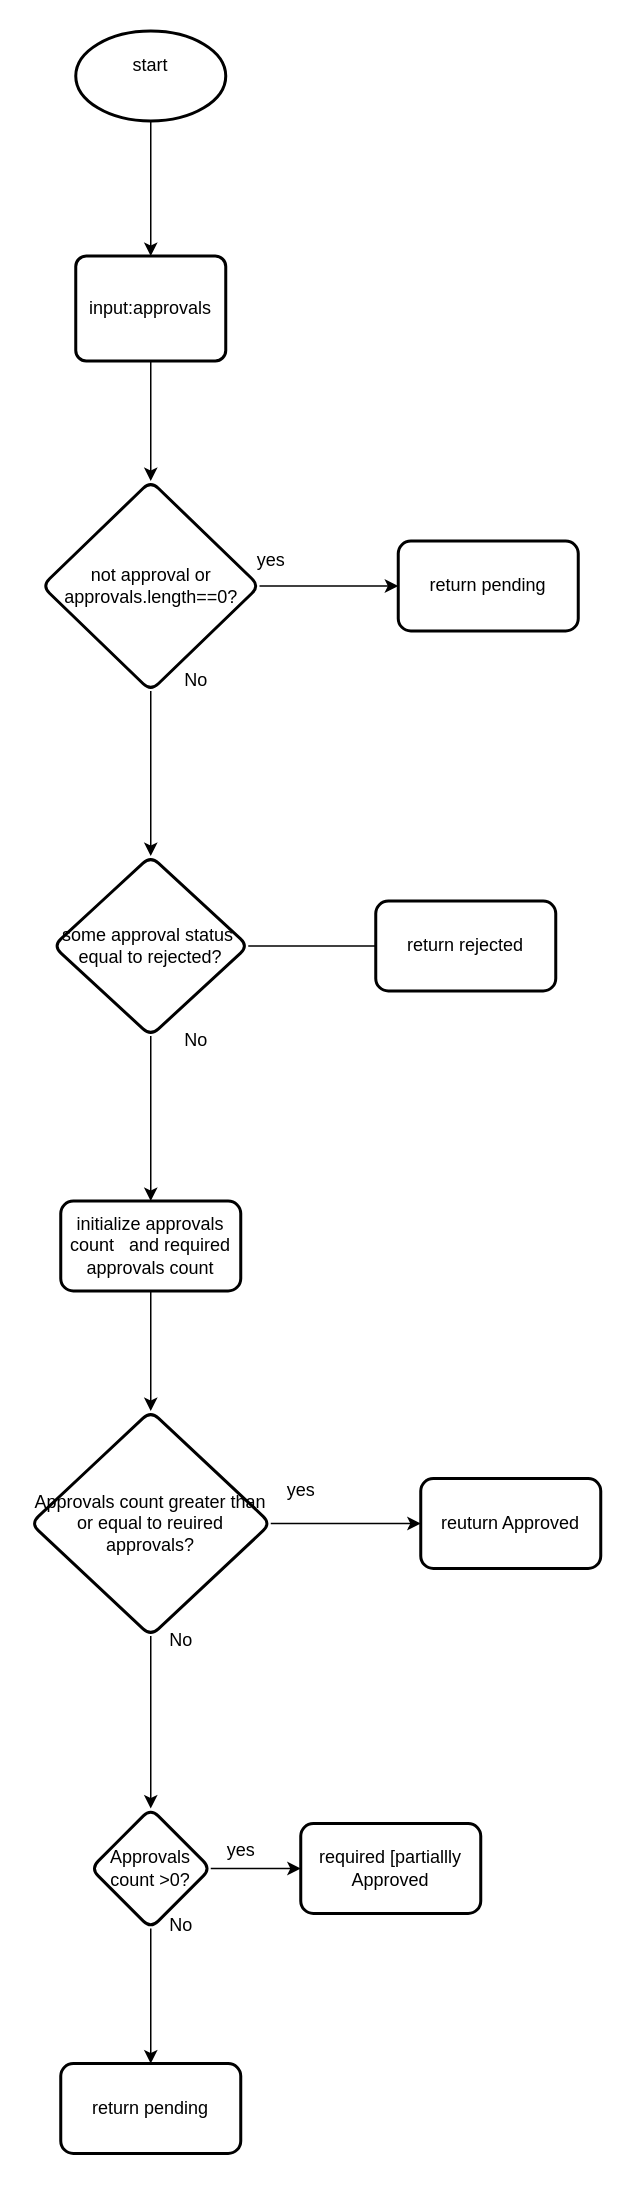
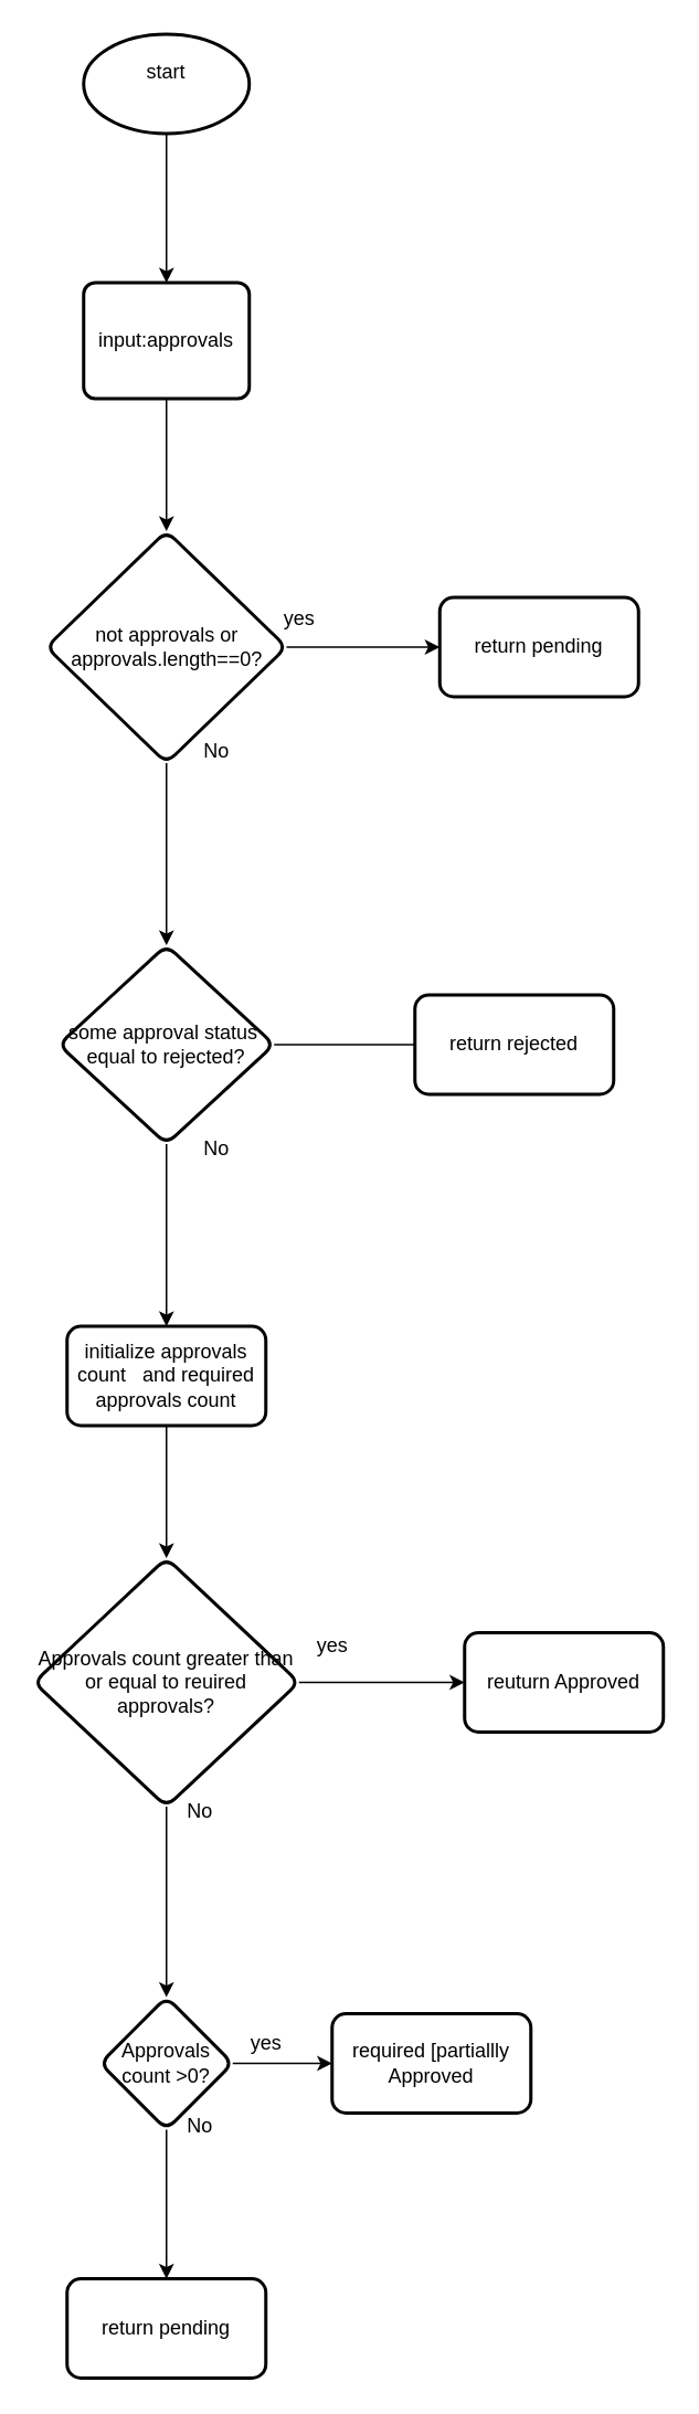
  <mxCell id="0" />
  <mxCell id="1" parent="0" />
  <mxCell id="2" value="" style="edgeStyle=none;html=1;" edge="1" parent="1" source="3" target="8"><mxGeometry relative="1" as="geometry" /></mxCell>
  <mxCell id="3" value="input:approvals" style="rounded=1;whiteSpace=wrap;html=1;absoluteArcSize=1;arcSize=14;strokeWidth=2;" vertex="1" parent="1"><mxGeometry x="50" y="170" width="100" height="70" as="geometry" /></mxCell>
  <mxCell id="4" value="" style="edgeStyle=none;html=1;" edge="1" parent="1" source="5" target="3"><mxGeometry relative="1" as="geometry" /></mxCell>
  <mxCell id="5" value="start&lt;div&gt;&lt;br&gt;&lt;/div&gt;" style="strokeWidth=2;html=1;shape=mxgraph.flowchart.start_1;whiteSpace=wrap;" vertex="1" parent="1"><mxGeometry x="50" y="20" width="100" height="60" as="geometry" /></mxCell>
  <mxCell id="6" value="" style="edgeStyle=none;html=1;" edge="1" parent="1" source="8" target="9"><mxGeometry relative="1" as="geometry" /></mxCell>
  <mxCell id="7" value="" style="edgeStyle=none;html=1;" edge="1" parent="1" source="8" target="13"><mxGeometry relative="1" as="geometry" /></mxCell>
- <mxCell id="8" value="not approval or approvals.length==0?" style="rhombus;whiteSpace=wrap;html=1;rounded=1;arcSize=14;strokeWidth=2;" vertex="1" parent="1"><mxGeometry x="27.5" y="320" width="145" height="140" as="geometry" /></mxCell>
+ <mxCell id="8" value="not approvals or approvals.length==0?" style="rhombus;whiteSpace=wrap;html=1;rounded=1;arcSize=14;strokeWidth=2;" vertex="1" parent="1"><mxGeometry x="27.5" y="320" width="145" height="140" as="geometry" /></mxCell>
  <mxCell id="9" value="return pending" style="whiteSpace=wrap;html=1;rounded=1;arcSize=14;strokeWidth=2;" vertex="1" parent="1"><mxGeometry x="265" y="360" width="120" height="60" as="geometry" /></mxCell>
  <mxCell id="10" value="yes" style="text;html=1;align=center;verticalAlign=middle;resizable=0;points=[];autosize=1;strokeColor=none;fillColor=none;" vertex="1" parent="1"><mxGeometry x="160" y="358" width="40" height="30" as="geometry" /></mxCell>
  <mxCell id="11" value="" style="edgeStyle=none;html=1;endArrow=none;" edge="1" parent="1" source="13" target="15"><mxGeometry relative="1" as="geometry" /></mxCell>
  <mxCell id="12" value="" style="edgeStyle=none;html=1;" edge="1" parent="1" source="13" target="17"><mxGeometry relative="1" as="geometry" /></mxCell>
  <mxCell id="13" value="some approval status&amp;nbsp; equal to rejected?" style="rhombus;whiteSpace=wrap;html=1;rounded=1;arcSize=14;strokeWidth=2;" vertex="1" parent="1"><mxGeometry x="35" y="570" width="130" height="120" as="geometry" /></mxCell>
  <mxCell id="14" value="No&lt;div&gt;&lt;br&gt;&lt;/div&gt;" style="text;html=1;align=center;verticalAlign=middle;resizable=0;points=[];autosize=1;strokeColor=none;fillColor=none;" vertex="1" parent="1"><mxGeometry x="110" y="440" width="40" height="40" as="geometry" /></mxCell>
  <mxCell id="15" value="return rejected" style="whiteSpace=wrap;html=1;rounded=1;arcSize=14;strokeWidth=2;" vertex="1" parent="1"><mxGeometry x="250" y="600" width="120" height="60" as="geometry" /></mxCell>
  <mxCell id="16" value="" style="edgeStyle=none;html=1;" edge="1" parent="1" source="17" target="21"><mxGeometry relative="1" as="geometry" /></mxCell>
  <mxCell id="17" value="initialize approvals count&amp;nbsp; &amp;nbsp;and required approvals count" style="whiteSpace=wrap;html=1;rounded=1;arcSize=14;strokeWidth=2;" vertex="1" parent="1"><mxGeometry x="40" y="800" width="120" height="60" as="geometry" /></mxCell>
  <mxCell id="18" value="No" style="text;html=1;align=center;verticalAlign=middle;resizable=0;points=[];autosize=1;strokeColor=none;fillColor=none;" vertex="1" parent="1"><mxGeometry x="110" y="678" width="40" height="30" as="geometry" /></mxCell>
  <mxCell id="19" value="" style="edgeStyle=none;html=1;" edge="1" parent="1" source="21" target="22"><mxGeometry relative="1" as="geometry" /></mxCell>
  <mxCell id="20" value="" style="edgeStyle=none;html=1;" edge="1" parent="1" source="21" target="27"><mxGeometry relative="1" as="geometry" /></mxCell>
  <mxCell id="21" value="Approvals count greater than or equal to reuired approvals?" style="rhombus;whiteSpace=wrap;html=1;rounded=1;arcSize=14;strokeWidth=2;" vertex="1" parent="1"><mxGeometry x="20" y="940" width="160" height="150" as="geometry" /></mxCell>
  <mxCell id="22" value="reuturn Approved" style="whiteSpace=wrap;html=1;rounded=1;arcSize=14;strokeWidth=2;" vertex="1" parent="1"><mxGeometry x="280" y="985" width="120" height="60" as="geometry" /></mxCell>
  <mxCell id="23" value="yes" style="text;html=1;align=center;verticalAlign=middle;resizable=0;points=[];autosize=1;strokeColor=none;fillColor=none;" vertex="1" parent="1"><mxGeometry x="180" y="978" width="40" height="30" as="geometry" /></mxCell>
  <mxCell id="24" value="No" style="text;html=1;align=center;verticalAlign=middle;resizable=0;points=[];autosize=1;strokeColor=none;fillColor=none;" vertex="1" parent="1"><mxGeometry x="100" y="1078" width="40" height="30" as="geometry" /></mxCell>
  <mxCell id="25" value="" style="edgeStyle=none;html=1;" edge="1" parent="1" source="27" target="28"><mxGeometry relative="1" as="geometry" /></mxCell>
  <mxCell id="26" value="" style="edgeStyle=none;html=1;" edge="1" parent="1" source="27" target="30"><mxGeometry relative="1" as="geometry" /></mxCell>
  <mxCell id="27" value="Approvals count &amp;gt;0?" style="rhombus;whiteSpace=wrap;html=1;rounded=1;arcSize=14;strokeWidth=2;" vertex="1" parent="1"><mxGeometry x="60" y="1205" width="80" height="80" as="geometry" /></mxCell>
  <mxCell id="28" value="required [partiallly Approved" style="whiteSpace=wrap;html=1;rounded=1;arcSize=14;strokeWidth=2;" vertex="1" parent="1"><mxGeometry x="200" y="1215" width="120" height="60" as="geometry" /></mxCell>
  <mxCell id="29" value="yes" style="text;html=1;align=center;verticalAlign=middle;resizable=0;points=[];autosize=1;strokeColor=none;fillColor=none;" vertex="1" parent="1"><mxGeometry x="140" y="1218" width="40" height="30" as="geometry" /></mxCell>
  <mxCell id="30" value="return pending" style="whiteSpace=wrap;html=1;rounded=1;arcSize=14;strokeWidth=2;" vertex="1" parent="1"><mxGeometry x="40" y="1375" width="120" height="60" as="geometry" /></mxCell>
  <mxCell id="31" value="No" style="text;html=1;align=center;verticalAlign=middle;resizable=0;points=[];autosize=1;strokeColor=none;fillColor=none;" vertex="1" parent="1"><mxGeometry x="100" y="1268" width="40" height="30" as="geometry" /></mxCell>
